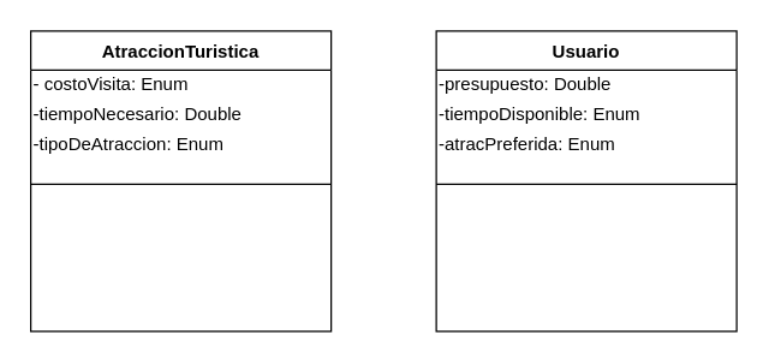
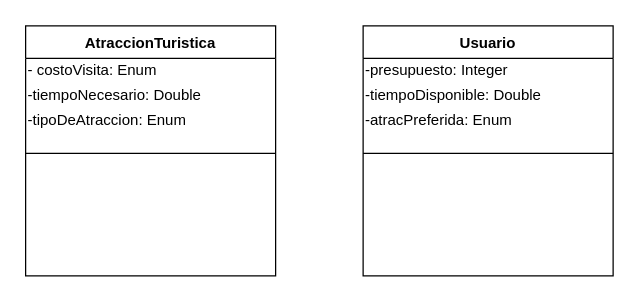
  <mxCell id="0" />
  <mxCell id="1" parent="0" />
  <mxCell id="2" value="AtraccionTuristica&#10;" style="swimlane;fontStyle=1;align=center;verticalAlign=top;childLayout=stackLayout;horizontal=1;startSize=26;horizontalStack=0;resizeParent=1;resizeLast=0;collapsible=1;marginBottom=0;rounded=0;shadow=0;strokeWidth=1;fillColor=#FFFFFF;swimlaneFillColor=#ffffff;" parent="1" vertex="1"><mxGeometry x="20" y="20" width="200" height="200" as="geometry"><mxRectangle x="160" y="40" width="160" height="26" as="alternateBounds" /></mxGeometry></mxCell>
  <mxCell id="3" value="- costoVisita: Enum" style="text;html=1;strokeColor=none;fillColor=none;align=left;verticalAlign=middle;whiteSpace=wrap;rounded=0;" vertex="1" parent="2"><mxGeometry y="26" width="200" height="20" as="geometry" /></mxCell>
  <mxCell id="4" value="-tiempoNecesario: Double" style="text;html=1;strokeColor=none;fillColor=none;align=left;verticalAlign=middle;whiteSpace=wrap;rounded=0;" vertex="1" parent="2"><mxGeometry y="46" width="200" height="20" as="geometry" /></mxCell>
  <mxCell id="5" value="-tipoDeAtraccion: Enum" style="text;html=1;strokeColor=none;fillColor=none;align=left;verticalAlign=middle;whiteSpace=wrap;rounded=0;" vertex="1" parent="2"><mxGeometry y="66" width="200" height="20" as="geometry" /></mxCell>
  <mxCell id="6" value="" style="line;html=1;strokeWidth=1;align=left;verticalAlign=middle;spacingTop=-1;spacingLeft=3;spacingRight=3;rotatable=0;labelPosition=right;points=[];portConstraint=eastwest;" parent="2" vertex="1"><mxGeometry y="86" width="200" height="32" as="geometry" /></mxCell>
  <mxCell id="7" value="Usuario" style="swimlane;fontStyle=1;align=center;verticalAlign=top;childLayout=stackLayout;horizontal=1;startSize=26;horizontalStack=0;resizeParent=1;resizeLast=0;collapsible=1;marginBottom=0;rounded=0;shadow=0;strokeWidth=1;fillColor=#FFFFFF;swimlaneFillColor=#ffffff;" vertex="1" parent="1"><mxGeometry x="290" y="20" width="200" height="200" as="geometry"><mxRectangle x="160" y="40" width="160" height="26" as="alternateBounds" /></mxGeometry></mxCell>
- <mxCell id="8" value="-presupuesto: Double" style="text;html=1;strokeColor=none;fillColor=none;align=left;verticalAlign=middle;whiteSpace=wrap;rounded=0;" vertex="1" parent="7"><mxGeometry y="26" width="200" height="20" as="geometry" /></mxCell>
- <mxCell id="9" value="-tiempoDisponible: Enum" style="text;html=1;strokeColor=none;fillColor=none;align=left;verticalAlign=middle;whiteSpace=wrap;rounded=0;" vertex="1" parent="7"><mxGeometry y="46" width="200" height="20" as="geometry" /></mxCell>
+ <mxCell id="8" value="-presupuesto: Integer" style="text;html=1;strokeColor=none;fillColor=none;align=left;verticalAlign=middle;whiteSpace=wrap;rounded=0;" vertex="1" parent="7"><mxGeometry y="26" width="200" height="20" as="geometry" /></mxCell>
+ <mxCell id="9" value="-tiempoDisponible: Double" style="text;html=1;strokeColor=none;fillColor=none;align=left;verticalAlign=middle;whiteSpace=wrap;rounded=0;" vertex="1" parent="7"><mxGeometry y="46" width="200" height="20" as="geometry" /></mxCell>
  <mxCell id="10" value="-atracPreferida: Enum" style="text;html=1;strokeColor=none;fillColor=none;align=left;verticalAlign=middle;whiteSpace=wrap;rounded=0;" vertex="1" parent="7"><mxGeometry y="66" width="200" height="20" as="geometry" /></mxCell>
  <mxCell id="11" value="" style="line;html=1;strokeWidth=1;align=left;verticalAlign=middle;spacingTop=-1;spacingLeft=3;spacingRight=3;rotatable=0;labelPosition=right;points=[];portConstraint=eastwest;" vertex="1" parent="7"><mxGeometry y="86" width="200" height="32" as="geometry" /></mxCell>
